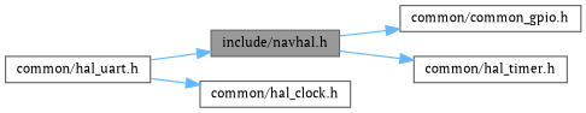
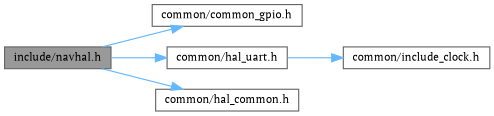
  digraph {
    fontname="PT Serif"
    rankdir=LR
    node [color=grey40 fillcolor=white fontname="PT Serif" fontsize=10 shape=box style=filled]
    edge [color=steelblue1 fontname="PT Serif" fontsize=10 labelfontname=Helvetica labelfontsize=10 style=solid]
    n1 [color=gray40 fillcolor=grey60 fontcolor=black height=0.2 label="include/navhal.h" width=0.4]
    n2 [height=0.2 label="common/common_gpio.h" width=0.4]
    n3 [height=0.2 label="common/hal_uart.h" width=0.4]
-   n4 [height=0.2 label="common/hal_timer.h" width=0.4]
-   n5 [height=0.2 label="common/hal_clock.h" width=0.4]
+   n4 [height=0.2 label="common/hal_common.h" width=0.4]
+   n5 [height=0.2 label="common/include_clock.h" width=0.4]
    n1 -> n2
-   n3 -> n1
+   n1 -> n3
    n1 -> n4
    n3 -> n5
  }
